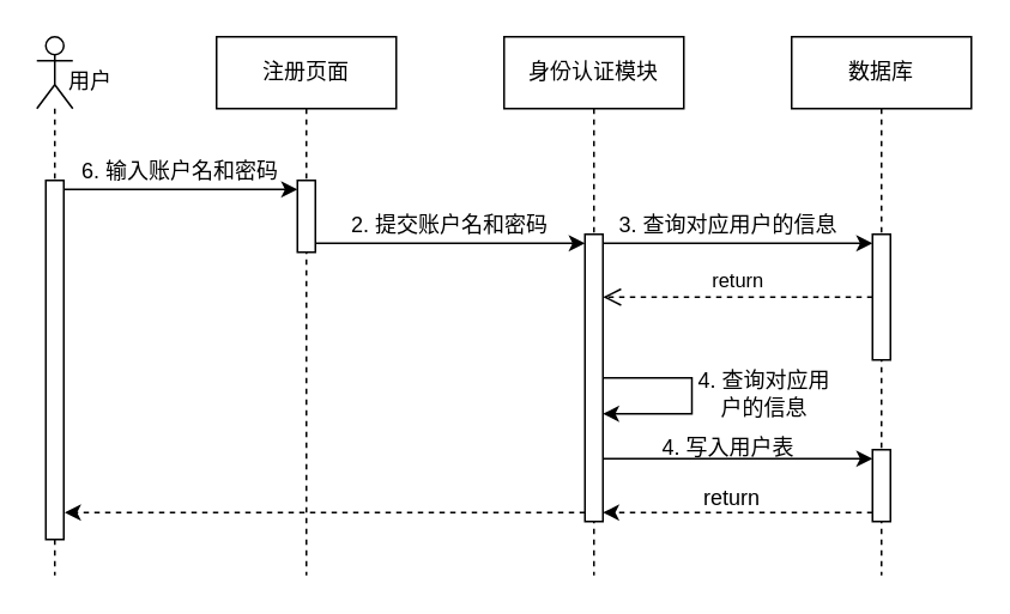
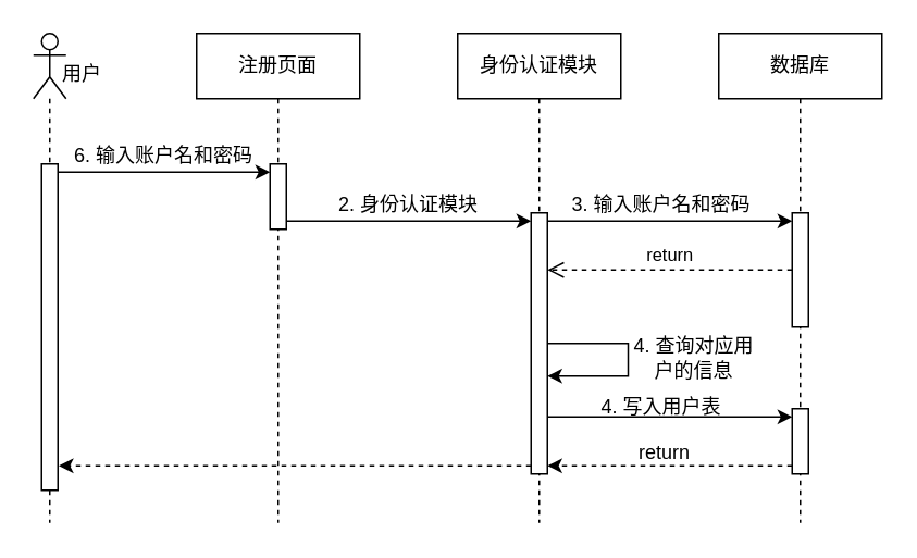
  <mxCell id="0" />
  <mxCell id="1" parent="0" />
  <mxCell id="2" value="注册页面" style="shape=umlLifeline;perimeter=lifelinePerimeter;whiteSpace=wrap;html=1;container=1;dropTarget=0;collapsible=0;recursiveResize=0;outlineConnect=0;portConstraint=eastwest;newEdgeStyle={&quot;curved&quot;:0,&quot;rounded&quot;:0};" vertex="1" parent="1"><mxGeometry x="120" y="20" width="100" height="300" as="geometry" /></mxCell>
  <mxCell id="3" value="" style="html=1;points=[[0,0,0,0,5],[0,1,0,0,-5],[1,0,0,0,5],[1,1,0,0,-5]];perimeter=orthogonalPerimeter;outlineConnect=0;targetShapes=umlLifeline;portConstraint=eastwest;newEdgeStyle={&quot;curved&quot;:0,&quot;rounded&quot;:0};" vertex="1" parent="2"><mxGeometry x="45" y="80" width="10" height="40" as="geometry" /></mxCell>
  <mxCell id="4" value="" style="shape=umlLifeline;perimeter=lifelinePerimeter;whiteSpace=wrap;html=1;container=1;dropTarget=0;collapsible=0;recursiveResize=0;outlineConnect=0;portConstraint=eastwest;newEdgeStyle={&quot;curved&quot;:0,&quot;rounded&quot;:0};participant=umlActor;" vertex="1" parent="1"><mxGeometry x="20" y="20" width="20" height="300" as="geometry" /></mxCell>
  <mxCell id="5" value="" style="html=1;points=[[0,0,0,0,5],[0,1,0,0,-5],[1,0,0,0,5],[1,1,0,0,-5]];perimeter=orthogonalPerimeter;outlineConnect=0;targetShapes=umlLifeline;portConstraint=eastwest;newEdgeStyle={&quot;curved&quot;:0,&quot;rounded&quot;:0};" vertex="1" parent="4"><mxGeometry x="5" y="80" width="10" height="200" as="geometry" /></mxCell>
  <mxCell id="6" value="身份认证模块" style="shape=umlLifeline;perimeter=lifelinePerimeter;whiteSpace=wrap;html=1;container=1;dropTarget=0;collapsible=0;recursiveResize=0;outlineConnect=0;portConstraint=eastwest;newEdgeStyle={&quot;curved&quot;:0,&quot;rounded&quot;:0};" vertex="1" parent="1"><mxGeometry x="280" y="20" width="100" height="300" as="geometry" /></mxCell>
  <mxCell id="7" value="" style="html=1;points=[[0,0,0,0,5],[0,1,0,0,-5],[1,0,0,0,5],[1,1,0,0,-5]];perimeter=orthogonalPerimeter;outlineConnect=0;targetShapes=umlLifeline;portConstraint=eastwest;newEdgeStyle={&quot;curved&quot;:0,&quot;rounded&quot;:0};" vertex="1" parent="6"><mxGeometry x="45" y="110" width="10" height="160" as="geometry" /></mxCell>
  <mxCell id="8" value="数据库" style="shape=umlLifeline;perimeter=lifelinePerimeter;whiteSpace=wrap;html=1;container=1;dropTarget=0;collapsible=0;recursiveResize=0;outlineConnect=0;portConstraint=eastwest;newEdgeStyle={&quot;curved&quot;:0,&quot;rounded&quot;:0};" vertex="1" parent="1"><mxGeometry x="440" y="20" width="100" height="300" as="geometry" /></mxCell>
  <mxCell id="9" value="" style="html=1;points=[[0,0,0,0,5],[0,1,0,0,-5],[1,0,0,0,5],[1,1,0,0,-5]];perimeter=orthogonalPerimeter;outlineConnect=0;targetShapes=umlLifeline;portConstraint=eastwest;newEdgeStyle={&quot;curved&quot;:0,&quot;rounded&quot;:0};" vertex="1" parent="8"><mxGeometry x="45" y="110" width="10" height="70" as="geometry" /></mxCell>
  <mxCell id="10" value="" style="html=1;points=[[0,0,0,0,5],[0,1,0,0,-5],[1,0,0,0,5],[1,1,0,0,-5]];perimeter=orthogonalPerimeter;outlineConnect=0;targetShapes=umlLifeline;portConstraint=eastwest;newEdgeStyle={&quot;curved&quot;:0,&quot;rounded&quot;:0};" vertex="1" parent="8"><mxGeometry x="45" y="230" width="10" height="40" as="geometry" /></mxCell>
  <mxCell id="11" style="edgeStyle=orthogonalEdgeStyle;rounded=0;orthogonalLoop=1;jettySize=auto;html=1;curved=0;exitX=1;exitY=0;exitDx=0;exitDy=5;exitPerimeter=0;entryX=0;entryY=0;entryDx=0;entryDy=5;entryPerimeter=0;" edge="1" parent="1" source="5" target="3"><mxGeometry relative="1" as="geometry" /></mxCell>
  <mxCell id="12" value="用户" style="text;html=1;align=center;verticalAlign=middle;whiteSpace=wrap;rounded=0;" vertex="1" parent="1"><mxGeometry x="20" y="30" width="60" height="30" as="geometry" /></mxCell>
  <mxCell id="13" value="6. 输入账户名和密码" style="text;html=1;align=center;verticalAlign=middle;whiteSpace=wrap;rounded=0;" vertex="1" parent="1"><mxGeometry x="40" y="80" width="120" height="30" as="geometry" /></mxCell>
  <mxCell id="14" style="edgeStyle=orthogonalEdgeStyle;rounded=0;orthogonalLoop=1;jettySize=auto;html=1;curved=0;exitX=1;exitY=1;exitDx=0;exitDy=-5;exitPerimeter=0;entryX=0;entryY=0;entryDx=0;entryDy=5;entryPerimeter=0;" edge="1" parent="1" source="3" target="7"><mxGeometry relative="1" as="geometry" /></mxCell>
- <mxCell id="15" value="2. 提交账户名和密码" style="text;html=1;align=center;verticalAlign=middle;whiteSpace=wrap;rounded=0;" vertex="1" parent="1"><mxGeometry x="190" y="110" width="120" height="30" as="geometry" /></mxCell>
+ <mxCell id="15" value="2. 身份认证模块" style="text;html=1;align=center;verticalAlign=middle;whiteSpace=wrap;rounded=0;" vertex="1" parent="1"><mxGeometry x="190" y="110" width="120" height="30" as="geometry" /></mxCell>
  <mxCell id="16" style="edgeStyle=orthogonalEdgeStyle;rounded=0;orthogonalLoop=1;jettySize=auto;html=1;curved=0;exitX=1;exitY=0;exitDx=0;exitDy=5;exitPerimeter=0;entryX=0;entryY=0;entryDx=0;entryDy=5;entryPerimeter=0;" edge="1" parent="1" source="7" target="9"><mxGeometry relative="1" as="geometry" /></mxCell>
  <mxCell id="17" value="return" style="html=1;verticalAlign=bottom;endArrow=open;dashed=1;endSize=8;curved=0;rounded=0;" edge="1" parent="1" source="9" target="7"><mxGeometry relative="1" as="geometry"><mxPoint x="420" y="170" as="sourcePoint" /><mxPoint x="340" y="170" as="targetPoint" /></mxGeometry></mxCell>
- <mxCell id="18" value="3. 查询对应用户的信息" style="text;html=1;align=center;verticalAlign=middle;whiteSpace=wrap;rounded=0;" vertex="1" parent="1"><mxGeometry x="340" y="110" width="130" height="30" as="geometry" /></mxCell>
+ <mxCell id="18" value="3. 输入账户名和密码" style="text;html=1;align=center;verticalAlign=middle;whiteSpace=wrap;rounded=0;" vertex="1" parent="1"><mxGeometry x="340" y="110" width="130" height="30" as="geometry" /></mxCell>
  <mxCell id="19" style="edgeStyle=orthogonalEdgeStyle;rounded=0;orthogonalLoop=1;jettySize=auto;html=1;curved=0;" edge="1" parent="1"><mxGeometry relative="1" as="geometry"><mxPoint x="335" y="230" as="targetPoint" /><mxPoint x="335.49" y="210" as="sourcePoint" /><Array as="points"><mxPoint x="384.49" y="210" /></Array></mxGeometry></mxCell>
  <mxCell id="20" value="4. 查询对应用户的信息" style="text;html=1;align=center;verticalAlign=middle;whiteSpace=wrap;rounded=0;" vertex="1" parent="1"><mxGeometry x="385" y="204" width="80" height="30" as="geometry" /></mxCell>
  <mxCell id="21" value="" style="endArrow=classic;html=1;rounded=0;entryX=0;entryY=0;entryDx=0;entryDy=5;entryPerimeter=0;" edge="1" parent="1" source="7" target="10"><mxGeometry width="50" height="50" relative="1" as="geometry"><mxPoint x="335" y="250" as="sourcePoint" /><mxPoint x="385" y="250" as="targetPoint" /></mxGeometry></mxCell>
  <mxCell id="22" value="4. 写入用户表" style="text;html=1;align=center;verticalAlign=middle;whiteSpace=wrap;rounded=0;" vertex="1" parent="1"><mxGeometry x="360" y="234" width="90" height="30" as="geometry" /></mxCell>
  <mxCell id="23" style="edgeStyle=orthogonalEdgeStyle;rounded=0;orthogonalLoop=1;jettySize=auto;html=1;curved=0;exitX=0;exitY=1;exitDx=0;exitDy=-5;exitPerimeter=0;entryX=1;entryY=1;entryDx=0;entryDy=-5;entryPerimeter=0;dashed=1;" edge="1" parent="1" source="10" target="7"><mxGeometry relative="1" as="geometry" /></mxCell>
  <mxCell id="24" value="return" style="text;html=1;align=center;verticalAlign=middle;whiteSpace=wrap;rounded=0;" vertex="1" parent="1"><mxGeometry x="377" y="262" width="60" height="30" as="geometry" /></mxCell>
  <mxCell id="25" style="edgeStyle=orthogonalEdgeStyle;rounded=0;orthogonalLoop=1;jettySize=auto;html=1;curved=0;exitX=0;exitY=1;exitDx=0;exitDy=-5;exitPerimeter=0;dashed=1;" edge="1" parent="1" source="7"><mxGeometry relative="1" as="geometry"><mxPoint x="300.5" y="285" as="sourcePoint" /><mxPoint x="35.5" y="285" as="targetPoint" /></mxGeometry></mxCell>
